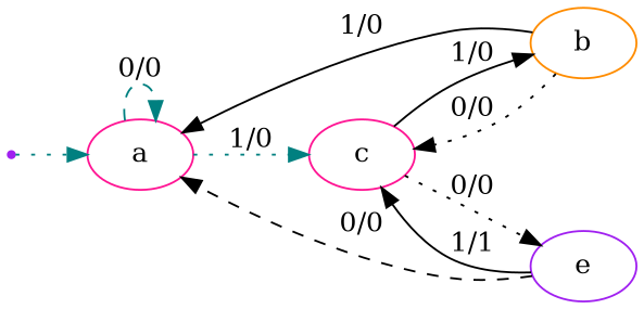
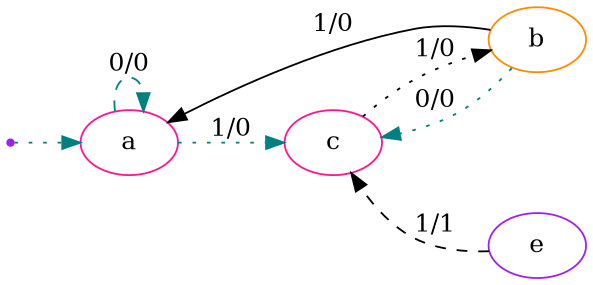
  digraph {
    rankdir=LR
    node [color=purple]
    edge [color=black style=dotted]
    INIT [shape=point]
    n2 [color=deeppink label=a]
    n3 [color=deeppink label=c]
    n4 [color=darkorange label=b]
    n5 [label=e]
    INIT -> n2 [color=teal]
    n2 -> n2 [color=teal label="0/0" style=dashed]
    n2 -> n3 [color=teal label="1/0"]
-   n3 -> n4 [label="1/0" style=solid]
-   n3 -> n5 [label="0/0"]
+   n3 -> n4 [label="1/0"]
    n4 -> n2 [label="1/0" style=solid]
-   n4 -> n3 [label="0/0"]
-   n5 -> n2 [label="0/0" style=dashed]
-   n5 -> n3 [label="1/1" style=solid]
+   n4 -> n3 [color=teal label="0/0"]
+   n5 -> n3 [label="1/1" style=dashed]
  }
